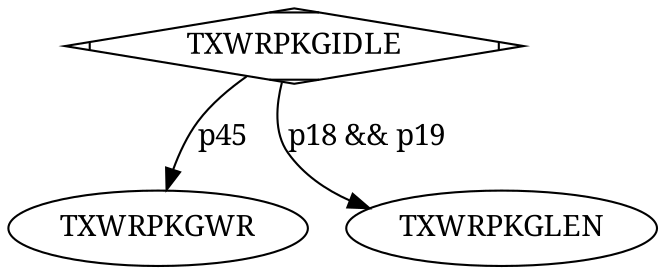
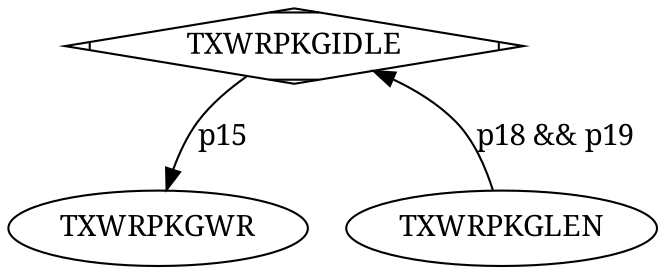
  digraph {
    fontname="Noto Serif"
    node [fontname="Noto Serif"]
    edge [fontname="Noto Serif"]
    TXWRPKGIDLE [shape=Mdiamond]
    TXWRPKGWR
    TXWRPKGLEN
-   TXWRPKGIDLE -> TXWRPKGWR [label=p45]
-   TXWRPKGIDLE -> TXWRPKGLEN [label="p18 && p19"]
+   TXWRPKGIDLE -> TXWRPKGWR [label=p15]
+   TXWRPKGLEN -> TXWRPKGIDLE [label="p18 && p19"]
  }
